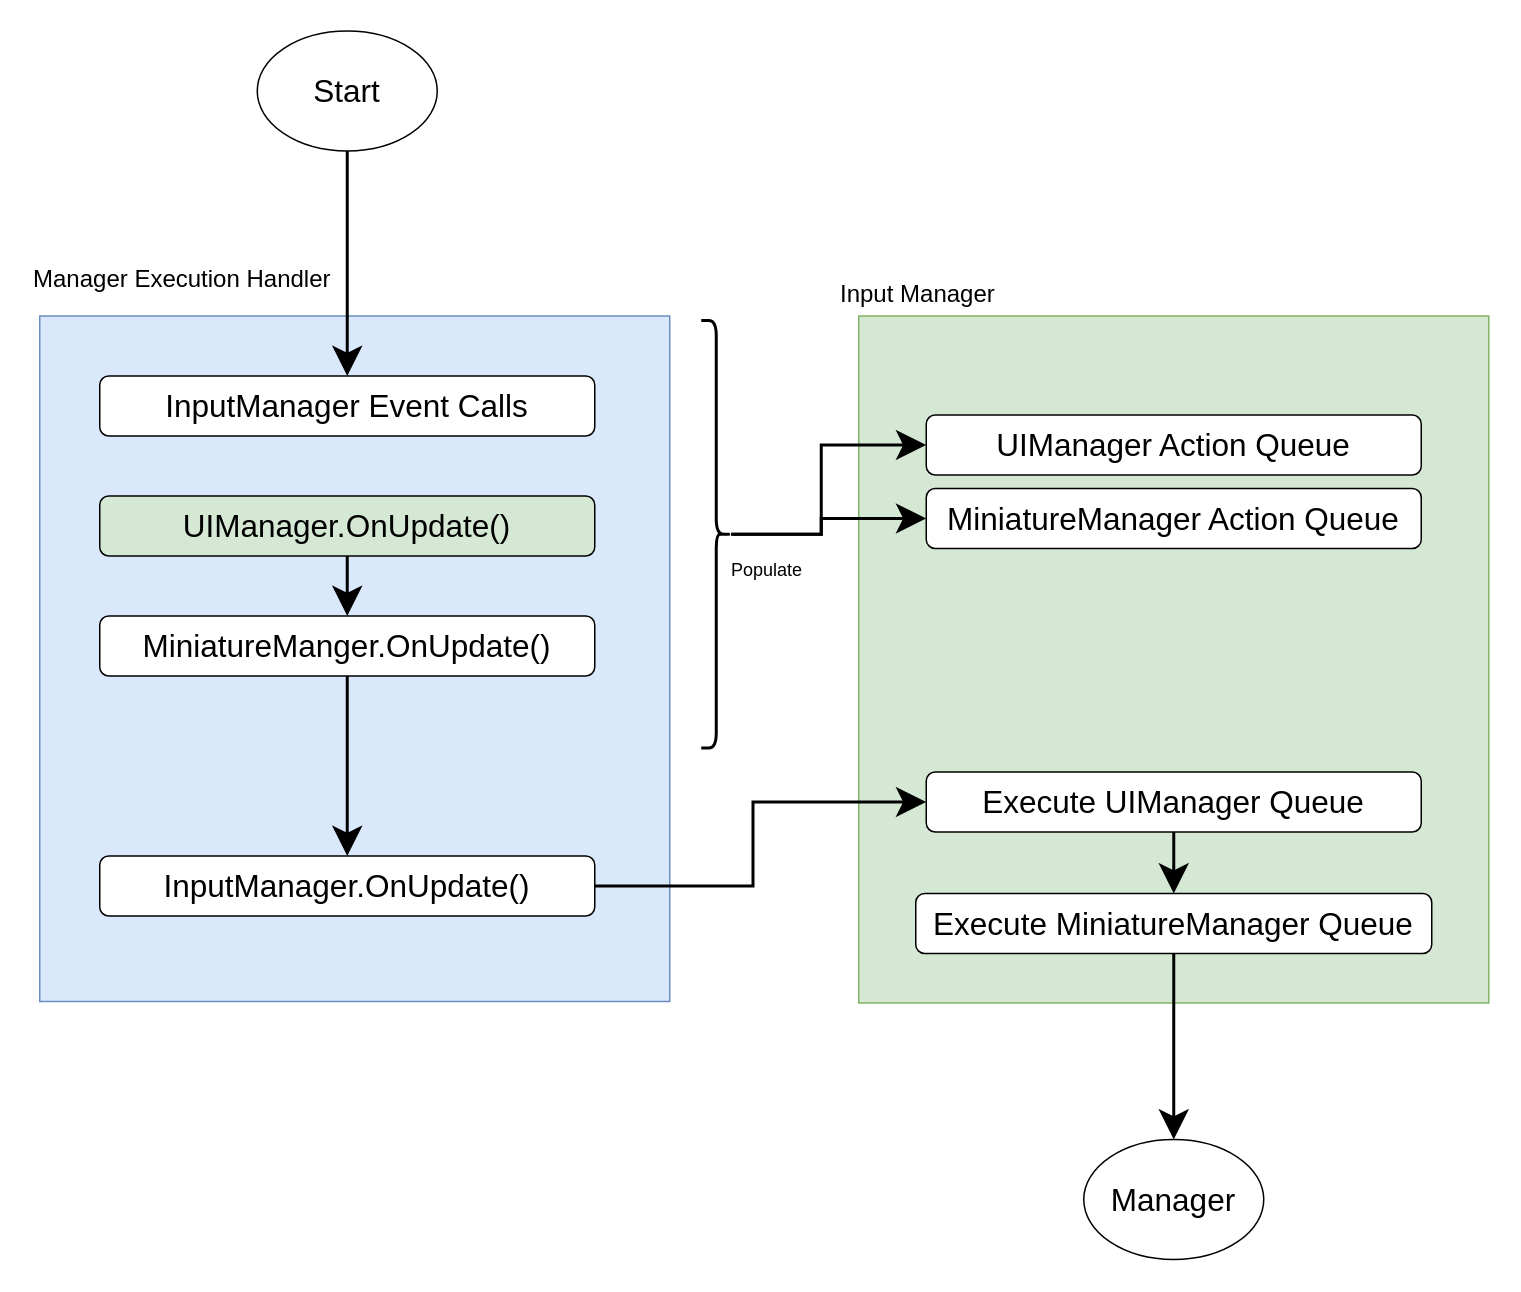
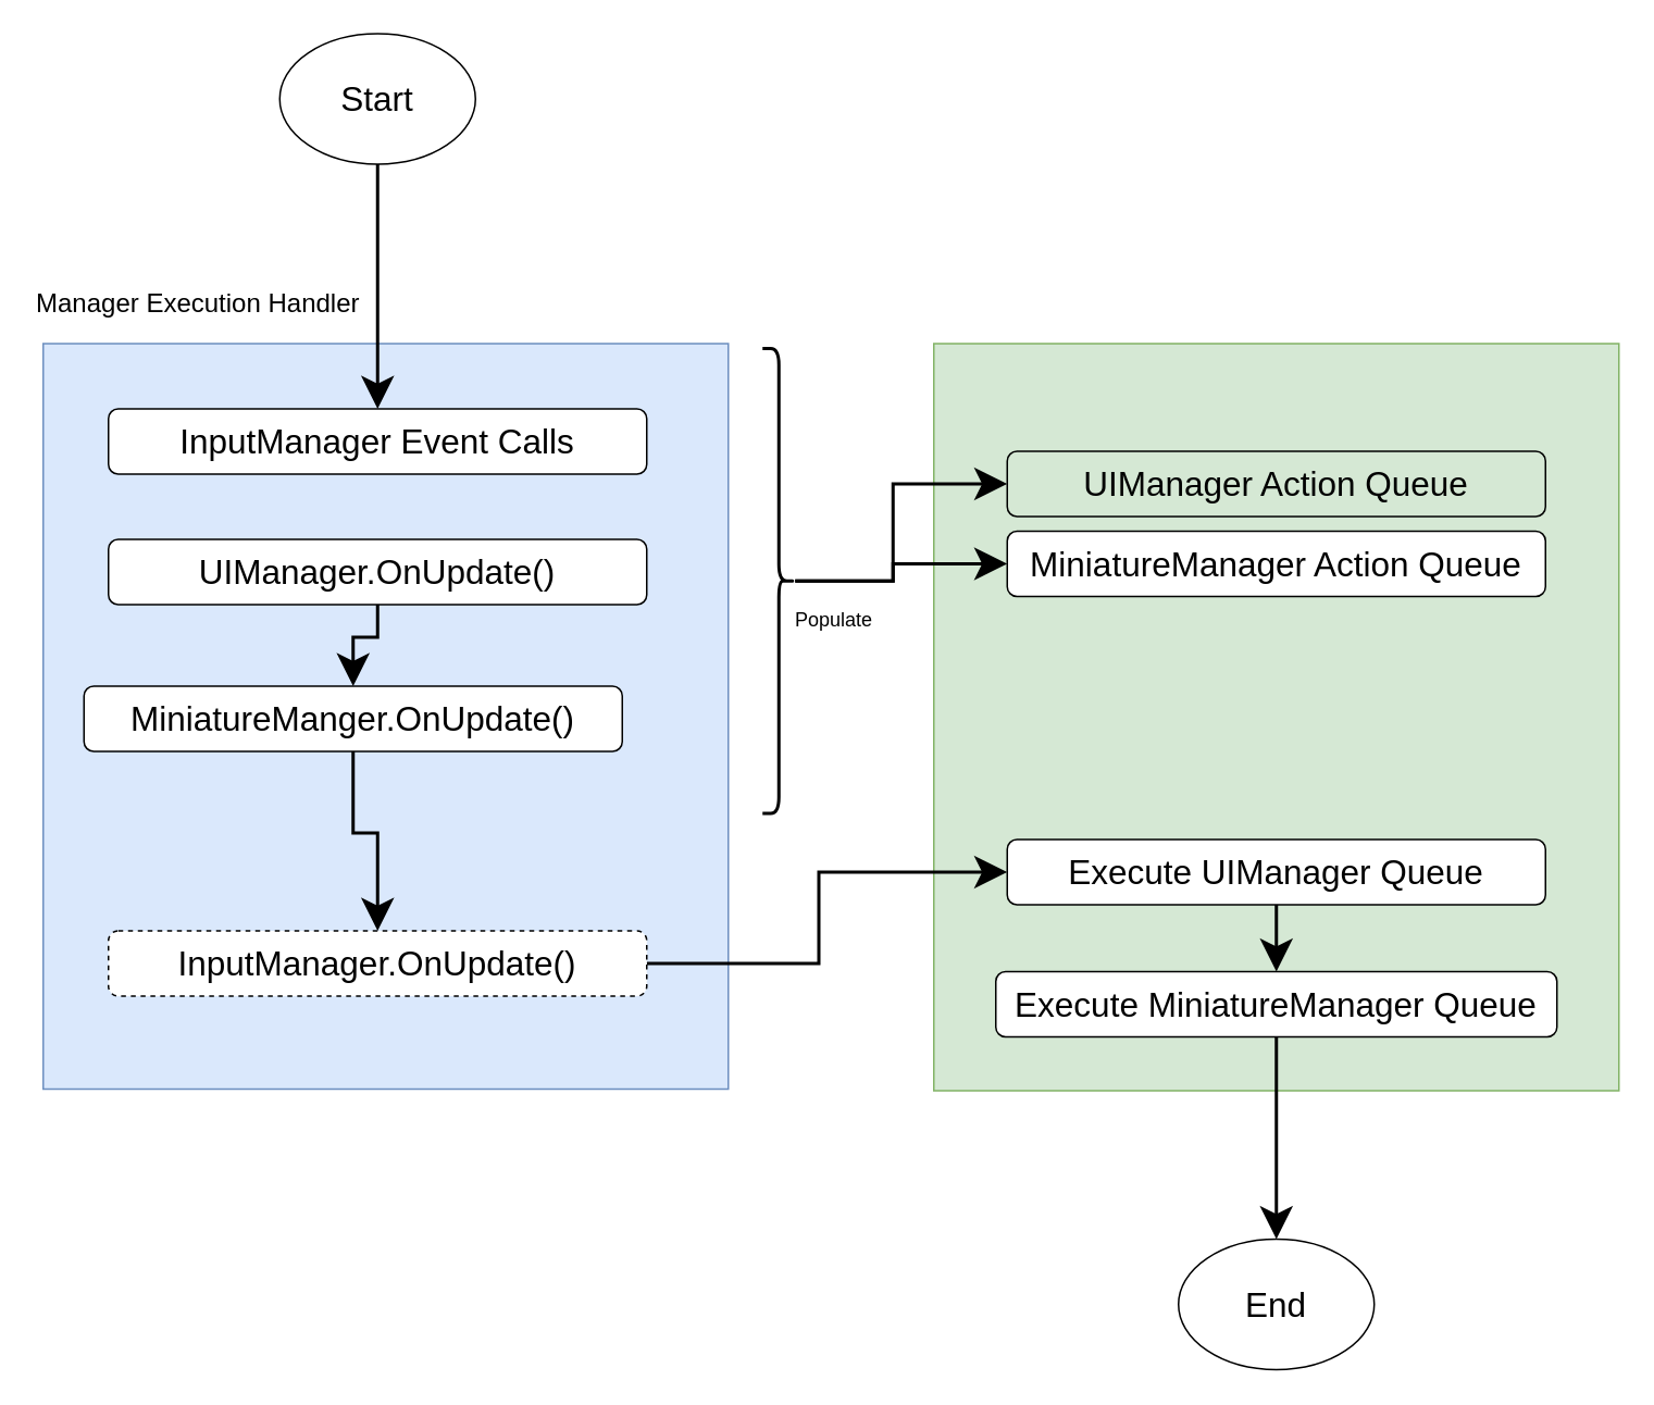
  <mxCell id="0" />
  <mxCell id="1" parent="0" />
  <mxCell id="2" value="" style="rounded=0;whiteSpace=wrap;html=1;fillColor=#dae8fc;strokeColor=#6c8ebf;" vertex="1" parent="1"><mxGeometry x="26" y="210" width="420" height="457" as="geometry" /></mxCell>
  <mxCell id="3" style="edgeStyle=orthogonalEdgeStyle;rounded=0;orthogonalLoop=1;jettySize=auto;html=1;endSize=14;strokeWidth=2;" edge="1" parent="1" source="4" target="6"><mxGeometry relative="1" as="geometry" /></mxCell>
  <mxCell id="4" value="&lt;font style=&quot;font-size: 21px;&quot;&gt;Start&lt;/font&gt;" style="ellipse;whiteSpace=wrap;html=1;" vertex="1" parent="1"><mxGeometry x="171" y="20" width="120" height="80" as="geometry" /></mxCell>
  <mxCell id="5" value="Manager Execution Handler" style="text;html=1;align=left;verticalAlign=middle;whiteSpace=wrap;rounded=0;fontSize=16;" vertex="1" parent="1"><mxGeometry x="20" y="170" width="260" height="30" as="geometry" /></mxCell>
  <mxCell id="6" value="&lt;font style=&quot;font-size: 21px;&quot;&gt;InputManager Event Calls&lt;/font&gt;" style="rounded=1;whiteSpace=wrap;html=1;align=center;" vertex="1" parent="1"><mxGeometry x="66" y="250" width="330" height="40" as="geometry" /></mxCell>
  <mxCell id="7" style="edgeStyle=orthogonalEdgeStyle;rounded=0;orthogonalLoop=1;jettySize=auto;html=1;entryX=0.5;entryY=0;entryDx=0;entryDy=0;endSize=14;strokeWidth=2;" edge="1" parent="1" source="8" target="10"><mxGeometry relative="1" as="geometry" /></mxCell>
- <mxCell id="8" value="&lt;font style=&quot;font-size: 21px;&quot;&gt;UIManager.OnUpdate()&lt;/font&gt;" style="rounded=1;whiteSpace=wrap;html=1;align=center;fillColor=#d5e8d4;" vertex="1" parent="1"><mxGeometry x="66" y="330" width="330" height="40" as="geometry" /></mxCell>
+ <mxCell id="8" value="&lt;font style=&quot;font-size: 21px;&quot;&gt;UIManager.OnUpdate()&lt;/font&gt;" style="rounded=1;whiteSpace=wrap;html=1;align=center;" vertex="1" parent="1"><mxGeometry x="66" y="330" width="330" height="40" as="geometry" /></mxCell>
  <mxCell id="9" style="edgeStyle=orthogonalEdgeStyle;rounded=0;orthogonalLoop=1;jettySize=auto;html=1;entryX=0.5;entryY=0;entryDx=0;entryDy=0;endSize=14;strokeWidth=2;" edge="1" parent="1" source="10" target="20"><mxGeometry relative="1" as="geometry" /></mxCell>
- <mxCell id="10" value="&lt;font style=&quot;font-size: 21px;&quot;&gt;MiniatureManger.OnUpdate()&lt;/font&gt;" style="rounded=1;whiteSpace=wrap;html=1;align=center;" vertex="1" parent="1"><mxGeometry x="66" y="410" width="330" height="40" as="geometry" /></mxCell>
+ <mxCell id="10" value="&lt;font style=&quot;font-size: 21px;&quot;&gt;MiniatureManger.OnUpdate()&lt;/font&gt;" style="rounded=1;whiteSpace=wrap;html=1;align=center;" vertex="1" parent="1"><mxGeometry x="51" y="420" width="330" height="40" as="geometry" /></mxCell>
  <mxCell id="11" value="" style="rounded=0;whiteSpace=wrap;html=1;fillColor=#d5e8d4;strokeColor=#82b366;" vertex="1" parent="1"><mxGeometry x="572" y="210" width="420" height="458" as="geometry" /></mxCell>
- <mxCell id="12" value="Input Manager" style="text;html=1;align=left;verticalAlign=middle;whiteSpace=wrap;rounded=0;fontSize=16;" vertex="1" parent="1"><mxGeometry x="558" y="180" width="260" height="30" as="geometry" /></mxCell>
- <mxCell id="13" value="&lt;font style=&quot;font-size: 21px;&quot;&gt;UIManager Action Queue&lt;/font&gt;" style="rounded=1;whiteSpace=wrap;html=1;align=center;" vertex="1" parent="1"><mxGeometry x="617" y="276" width="330" height="40" as="geometry" /></mxCell>
+ <mxCell id="13" value="&lt;font style=&quot;font-size: 21px;&quot;&gt;UIManager Action Queue&lt;/font&gt;" style="rounded=1;whiteSpace=wrap;html=1;align=center;fillColor=#d5e8d4;" vertex="1" parent="1"><mxGeometry x="617" y="276" width="330" height="40" as="geometry" /></mxCell>
  <mxCell id="14" value="&lt;font style=&quot;font-size: 21px;&quot;&gt;MiniatureManager Action Queue&lt;/font&gt;" style="rounded=1;whiteSpace=wrap;html=1;align=center;" vertex="1" parent="1"><mxGeometry x="617" y="325" width="330" height="40" as="geometry" /></mxCell>
  <mxCell id="15" style="edgeStyle=orthogonalEdgeStyle;rounded=0;orthogonalLoop=1;jettySize=auto;html=1;entryX=0;entryY=0.5;entryDx=0;entryDy=0;endSize=14;strokeWidth=2;" edge="1" parent="1" source="17" target="13"><mxGeometry relative="1" as="geometry" /></mxCell>
  <mxCell id="16" style="edgeStyle=orthogonalEdgeStyle;rounded=0;orthogonalLoop=1;jettySize=auto;html=1;entryX=0;entryY=0.5;entryDx=0;entryDy=0;endSize=14;strokeWidth=2;" edge="1" parent="1" source="17" target="14"><mxGeometry relative="1" as="geometry" /></mxCell>
  <mxCell id="17" value="" style="shape=curlyBracket;whiteSpace=wrap;html=1;rounded=1;flipH=1;labelPosition=right;verticalLabelPosition=middle;align=left;verticalAlign=middle;strokeWidth=2;" vertex="1" parent="1"><mxGeometry x="467" y="213" width="20" height="285" as="geometry" /></mxCell>
  <mxCell id="18" value="Populate" style="text;html=1;align=center;verticalAlign=middle;whiteSpace=wrap;rounded=0;" vertex="1" parent="1"><mxGeometry x="481" y="365" width="60" height="30" as="geometry" /></mxCell>
  <mxCell id="19" style="edgeStyle=orthogonalEdgeStyle;rounded=0;orthogonalLoop=1;jettySize=auto;html=1;entryX=0;entryY=0.5;entryDx=0;entryDy=0;endSize=14;strokeWidth=2;" edge="1" parent="1" source="20" target="22"><mxGeometry relative="1" as="geometry" /></mxCell>
- <mxCell id="20" value="&lt;span style=&quot;font-size: 21px;&quot;&gt;InputManager.OnUpdate()&lt;/span&gt;" style="rounded=1;whiteSpace=wrap;html=1;align=center;" vertex="1" parent="1"><mxGeometry x="66" y="570" width="330" height="40" as="geometry" /></mxCell>
+ <mxCell id="20" value="&lt;span style=&quot;font-size: 21px;&quot;&gt;InputManager.OnUpdate()&lt;/span&gt;" style="rounded=1;whiteSpace=wrap;html=1;align=center;dashed=1;" vertex="1" parent="1"><mxGeometry x="66" y="570" width="330" height="40" as="geometry" /></mxCell>
  <mxCell id="21" style="edgeStyle=orthogonalEdgeStyle;rounded=0;orthogonalLoop=1;jettySize=auto;html=1;entryX=0.5;entryY=0;entryDx=0;entryDy=0;strokeWidth=2;endSize=14;" edge="1" parent="1" source="22" target="24"><mxGeometry relative="1" as="geometry" /></mxCell>
  <mxCell id="22" value="&lt;font style=&quot;font-size: 21px;&quot;&gt;Execute UIManager Queue&lt;/font&gt;" style="rounded=1;whiteSpace=wrap;html=1;align=center;" vertex="1" parent="1"><mxGeometry x="617" y="514" width="330" height="40" as="geometry" /></mxCell>
  <mxCell id="23" style="edgeStyle=orthogonalEdgeStyle;rounded=0;orthogonalLoop=1;jettySize=auto;html=1;endSize=14;strokeWidth=2;" edge="1" parent="1" source="24" target="25"><mxGeometry relative="1" as="geometry" /></mxCell>
  <mxCell id="24" value="&lt;font style=&quot;font-size: 21px;&quot;&gt;Execute MiniatureManager Queue&lt;/font&gt;" style="rounded=1;whiteSpace=wrap;html=1;align=center;" vertex="1" parent="1"><mxGeometry x="610" y="595" width="344" height="40" as="geometry" /></mxCell>
- <mxCell id="25" value="&lt;font style=&quot;font-size: 21px;&quot;&gt;Manager&lt;/font&gt;" style="ellipse;whiteSpace=wrap;html=1;" vertex="1" parent="1"><mxGeometry x="722" y="759" width="120" height="80" as="geometry" /></mxCell>
+ <mxCell id="25" value="&lt;font style=&quot;font-size: 21px;&quot;&gt;End&lt;/font&gt;" style="ellipse;whiteSpace=wrap;html=1;" vertex="1" parent="1"><mxGeometry x="722" y="759" width="120" height="80" as="geometry" /></mxCell>
